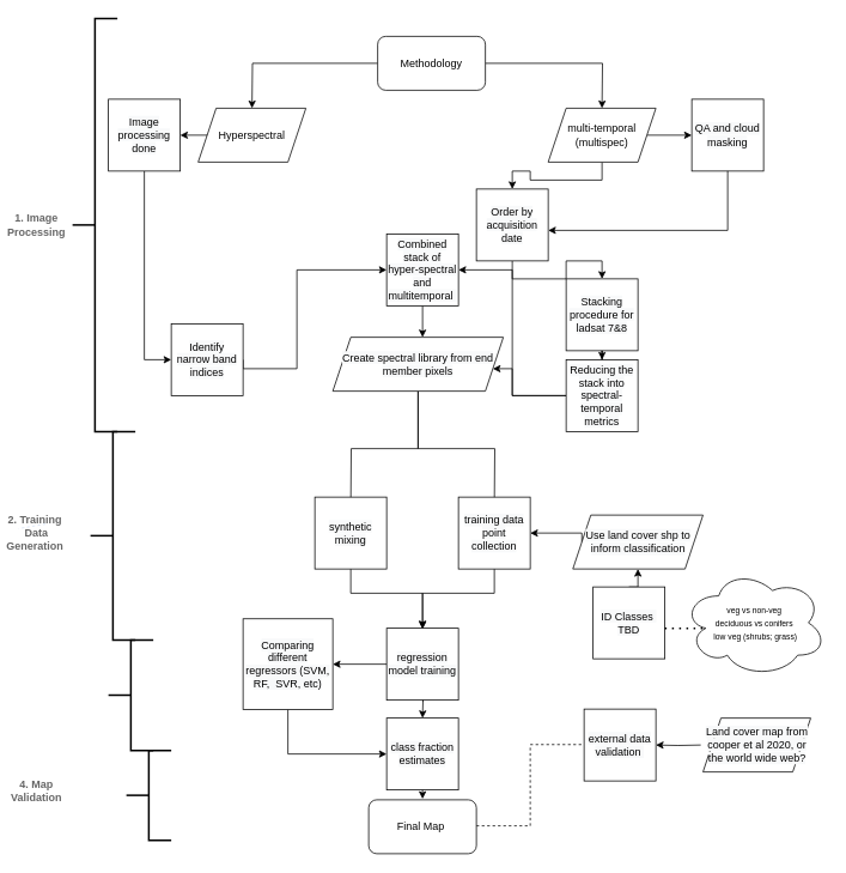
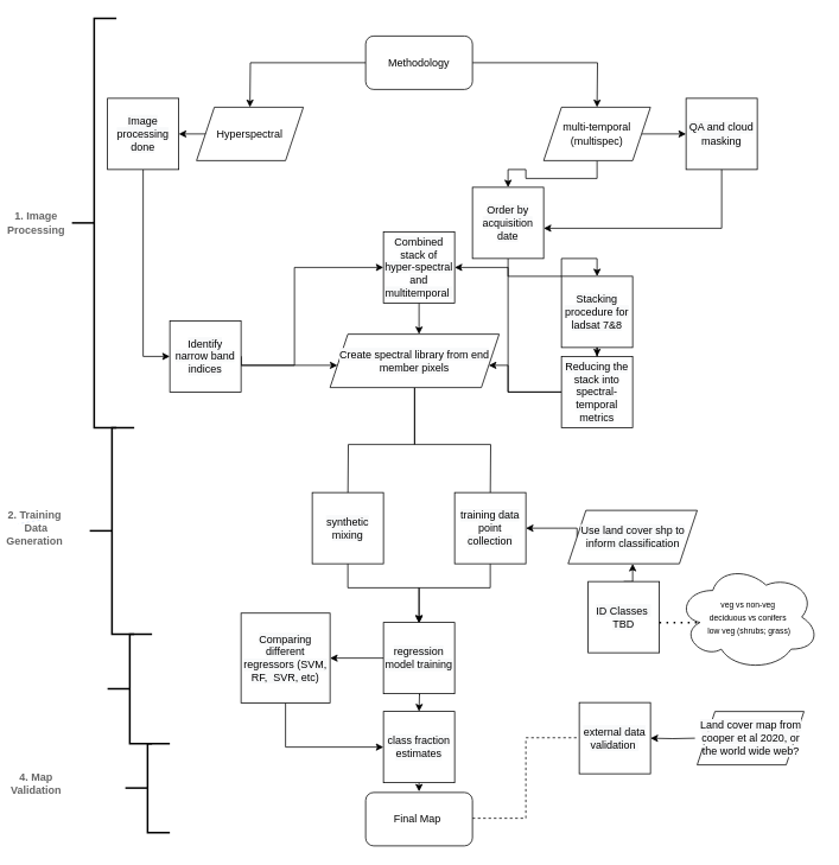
  <mxCell id="0" />
  <mxCell id="1" parent="0" />
  <mxCell id="2" value="" style="edgeStyle=orthogonalEdgeStyle;rounded=0;orthogonalLoop=1;jettySize=auto;html=1;" edge="1" parent="1" source="4"><mxGeometry relative="1" as="geometry"><mxPoint x="670" y="120" as="targetPoint" /></mxGeometry></mxCell>
  <mxCell id="3" style="edgeStyle=orthogonalEdgeStyle;rounded=0;orthogonalLoop=1;jettySize=auto;html=1;entryX=0.5;entryY=0;entryDx=0;entryDy=0;" edge="1" parent="1" source="4"><mxGeometry relative="1" as="geometry"><mxPoint x="280" y="120" as="targetPoint" /></mxGeometry></mxCell>
- <mxCell id="4" value="Methodology" style="rounded=1;whiteSpace=wrap;html=1;" vertex="1" parent="1"><mxGeometry x="420" y="40" width="120" height="60" as="geometry" /></mxCell>
+ <mxCell id="4" value="Methodology" style="rounded=1;whiteSpace=wrap;html=1;" vertex="1" parent="1"><mxGeometry x="410" y="40" width="120" height="60" as="geometry" /></mxCell>
  <mxCell id="5" style="edgeStyle=orthogonalEdgeStyle;rounded=0;orthogonalLoop=1;jettySize=auto;html=1;exitX=0;exitY=0.5;exitDx=0;exitDy=0;" edge="1" parent="1"><mxGeometry relative="1" as="geometry"><mxPoint x="232" y="150" as="sourcePoint" /><mxPoint x="200" y="150" as="targetPoint" /></mxGeometry></mxCell>
  <mxCell id="6" value="" style="edgeStyle=orthogonalEdgeStyle;rounded=0;orthogonalLoop=1;jettySize=auto;html=1;" edge="1" parent="1"><mxGeometry relative="1" as="geometry"><mxPoint x="670" y="360" as="sourcePoint" /><mxPoint x="670" y="380" as="targetPoint" /></mxGeometry></mxCell>
  <mxCell id="7" value="" style="edgeStyle=orthogonalEdgeStyle;rounded=0;orthogonalLoop=1;jettySize=auto;html=1;exitX=0.5;exitY=1;exitDx=0;exitDy=0;" edge="1" parent="1" target="23"><mxGeometry relative="1" as="geometry"><mxPoint x="730.6" y="255.58" as="targetPoint" /><mxPoint x="830" y="180" as="sourcePoint" /><Array as="points"><mxPoint x="810" y="180" /><mxPoint x="810" y="256" /></Array></mxGeometry></mxCell>
  <mxCell id="8" style="edgeStyle=orthogonalEdgeStyle;rounded=0;orthogonalLoop=1;jettySize=auto;html=1;exitX=0.5;exitY=1;exitDx=0;exitDy=0;" edge="1" parent="1"><mxGeometry relative="1" as="geometry"><mxPoint x="470.003" y="759" as="sourcePoint" /><mxPoint x="470.003" y="799" as="targetPoint" /></mxGeometry></mxCell>
  <mxCell id="9" style="edgeStyle=orthogonalEdgeStyle;rounded=0;orthogonalLoop=1;jettySize=auto;html=1;exitX=0.5;exitY=1;exitDx=0;exitDy=0;" edge="1" parent="1"><mxGeometry relative="1" as="geometry"><mxPoint x="470" y="859" as="sourcePoint" /><mxPoint x="470" y="889" as="targetPoint" /></mxGeometry></mxCell>
  <mxCell id="10" style="edgeStyle=orthogonalEdgeStyle;rounded=0;orthogonalLoop=1;jettySize=auto;html=1;exitX=0;exitY=0.5;exitDx=0;exitDy=0;entryX=1;entryY=0.5;entryDx=0;entryDy=0;" edge="1" parent="1" target="52"><mxGeometry relative="1" as="geometry"><mxPoint x="780" y="829" as="sourcePoint" /><mxPoint x="770" y="829" as="targetPoint" /></mxGeometry></mxCell>
  <mxCell id="11" value="" style="endArrow=none;dashed=1;html=1;" edge="1" parent="1"><mxGeometry width="50" height="50" relative="1" as="geometry"><mxPoint x="590" y="828.5" as="sourcePoint" /><mxPoint x="650" y="828.5" as="targetPoint" /></mxGeometry></mxCell>
  <mxCell id="12" value="" style="endArrow=none;dashed=1;html=1;" edge="1" parent="1"><mxGeometry width="50" height="50" relative="1" as="geometry"><mxPoint x="590" y="919" as="sourcePoint" /><mxPoint x="590" y="829" as="targetPoint" /></mxGeometry></mxCell>
  <mxCell id="13" value="" style="endArrow=none;dashed=1;html=1;" edge="1" parent="1"><mxGeometry width="50" height="50" relative="1" as="geometry"><mxPoint x="530" y="919" as="sourcePoint" /><mxPoint x="590" y="919" as="targetPoint" /></mxGeometry></mxCell>
  <mxCell id="14" value="&lt;font style=&quot;font-size: 9px&quot;&gt;veg vs non-veg&lt;br&gt;deciduous vs conifers&lt;br&gt;&amp;nbsp;low veg (shrubs; grass)&lt;/font&gt;" style="ellipse;shape=cloud;whiteSpace=wrap;html=1;rounded=1;" vertex="1" parent="1"><mxGeometry x="760" y="633" width="160" height="120" as="geometry" /></mxCell>
  <mxCell id="15" value="Hyperspectral" style="shape=parallelogram;perimeter=parallelogramPerimeter;whiteSpace=wrap;html=1;fixedSize=1;" vertex="1" parent="1"><mxGeometry x="220" y="120" width="120" height="60" as="geometry" /></mxCell>
  <mxCell id="16" style="edgeStyle=orthogonalEdgeStyle;rounded=0;orthogonalLoop=1;jettySize=auto;html=1;exitX=0.5;exitY=1;exitDx=0;exitDy=0;entryX=0;entryY=0.5;entryDx=0;entryDy=0;" edge="1" parent="1" source="17" target="36"><mxGeometry relative="1" as="geometry" /></mxCell>
  <mxCell id="17" value="&lt;span style=&quot;color: rgb(0 , 0 , 0) ; font-family: &amp;#34;helvetica&amp;#34; ; font-size: 12px ; font-style: normal ; font-weight: normal ; letter-spacing: normal ; text-align: center ; text-indent: 0px ; text-transform: none ; word-spacing: 0px ; background-color: rgb(248 , 249 , 250) ; text-decoration: none ; display: inline ; float: none&quot;&gt;Image processing done&lt;/span&gt;" style="whiteSpace=wrap;html=1;aspect=fixed;" vertex="1" parent="1"><mxGeometry x="120" y="110" width="80" height="80" as="geometry" /></mxCell>
  <mxCell id="18" style="edgeStyle=orthogonalEdgeStyle;rounded=0;orthogonalLoop=1;jettySize=auto;html=1;exitX=1;exitY=0.5;exitDx=0;exitDy=0;" edge="1" parent="1" source="20" target="21"><mxGeometry relative="1" as="geometry" /></mxCell>
  <mxCell id="19" style="edgeStyle=orthogonalEdgeStyle;rounded=0;orthogonalLoop=1;jettySize=auto;html=1;exitX=0.5;exitY=1;exitDx=0;exitDy=0;" edge="1" parent="1" source="20" target="23"><mxGeometry relative="1" as="geometry" /></mxCell>
  <mxCell id="20" value="&lt;span&gt;multi-temporal&lt;/span&gt;&lt;br&gt;&lt;span&gt;(multispec)&lt;/span&gt;" style="shape=parallelogram;perimeter=parallelogramPerimeter;whiteSpace=wrap;html=1;fixedSize=1;" vertex="1" parent="1"><mxGeometry x="610" y="120" width="120" height="60" as="geometry" /></mxCell>
  <mxCell id="21" value="&lt;span style=&quot;color: rgb(0, 0, 0); font-family: helvetica; font-size: 12px; font-style: normal; font-weight: normal; letter-spacing: normal; text-align: center; text-indent: 0px; text-transform: none; word-spacing: 0px; background-color: rgb(248, 249, 250); text-decoration: none; display: inline; float: none;&quot;&gt;QA and cloud masking&lt;/span&gt;" style="whiteSpace=wrap;html=1;aspect=fixed;" vertex="1" parent="1"><mxGeometry x="770" y="110" width="80" height="80" as="geometry" /></mxCell>
  <mxCell id="22" style="edgeStyle=orthogonalEdgeStyle;rounded=0;orthogonalLoop=1;jettySize=auto;html=1;exitX=0.5;exitY=1;exitDx=0;exitDy=0;" edge="1" parent="1" source="23" target="25"><mxGeometry relative="1" as="geometry" /></mxCell>
  <mxCell id="23" value="&lt;span style=&quot;color: rgb(0, 0, 0); font-family: helvetica; font-size: 12px; font-style: normal; font-weight: normal; letter-spacing: normal; text-align: center; text-indent: 0px; text-transform: none; word-spacing: 0px; background-color: rgb(248, 249, 250); text-decoration: none; display: inline; float: none;&quot;&gt;Order by acquisition date&lt;/span&gt;" style="whiteSpace=wrap;html=1;aspect=fixed;" vertex="1" parent="1"><mxGeometry x="530" y="210" width="80" height="80" as="geometry" /></mxCell>
  <mxCell id="24" style="edgeStyle=orthogonalEdgeStyle;rounded=0;orthogonalLoop=1;jettySize=auto;html=1;exitX=0.5;exitY=1;exitDx=0;exitDy=0;" edge="1" parent="1" source="25" target="28"><mxGeometry relative="1" as="geometry" /></mxCell>
  <mxCell id="25" value="&lt;span style=&quot;color: rgb(0, 0, 0); font-family: helvetica; font-size: 12px; font-style: normal; font-weight: normal; letter-spacing: normal; text-align: center; text-indent: 0px; text-transform: none; word-spacing: 0px; background-color: rgb(248, 249, 250); text-decoration: none; display: inline; float: none;&quot;&gt;Stacking procedure for ladsat 7&amp;amp;8&lt;/span&gt;" style="whiteSpace=wrap;html=1;aspect=fixed;" vertex="1" parent="1"><mxGeometry x="630" y="310" width="80" height="80" as="geometry" /></mxCell>
  <mxCell id="26" style="edgeStyle=orthogonalEdgeStyle;rounded=0;orthogonalLoop=1;jettySize=auto;html=1;exitX=0;exitY=0.5;exitDx=0;exitDy=0;entryX=1;entryY=0.5;entryDx=0;entryDy=0;" edge="1" parent="1" source="28" target="30"><mxGeometry relative="1" as="geometry" /></mxCell>
  <mxCell id="27" style="edgeStyle=orthogonalEdgeStyle;rounded=0;orthogonalLoop=1;jettySize=auto;html=1;exitX=0;exitY=0.5;exitDx=0;exitDy=0;" edge="1" parent="1" source="28" target="33"><mxGeometry relative="1" as="geometry"><Array as="points"><mxPoint x="570" y="440" /><mxPoint x="570" y="410" /></Array></mxGeometry></mxCell>
  <mxCell id="28" value="&lt;span style=&quot;color: rgb(0, 0, 0); font-family: helvetica; font-size: 12px; font-style: normal; font-weight: normal; letter-spacing: normal; text-align: center; text-indent: 0px; text-transform: none; word-spacing: 0px; background-color: rgb(248, 249, 250); text-decoration: none; display: inline; float: none;&quot;&gt;Reducing the stack into spectral-temporal metrics&lt;/span&gt;" style="whiteSpace=wrap;html=1;aspect=fixed;" vertex="1" parent="1"><mxGeometry x="630" y="400" width="80" height="80" as="geometry" /></mxCell>
  <mxCell id="29" style="edgeStyle=orthogonalEdgeStyle;rounded=0;orthogonalLoop=1;jettySize=auto;html=1;exitX=0.5;exitY=1;exitDx=0;exitDy=0;" edge="1" parent="1" source="30" target="33"><mxGeometry relative="1" as="geometry"><Array as="points"><mxPoint x="470" y="370" /><mxPoint x="470" y="370" /></Array></mxGeometry></mxCell>
  <mxCell id="30" value="&lt;span style=&quot;color: rgb(0, 0, 0); font-family: helvetica; font-size: 12px; font-style: normal; font-weight: normal; letter-spacing: normal; text-align: center; text-indent: 0px; text-transform: none; word-spacing: 0px; background-color: rgb(248, 249, 250); text-decoration: none; display: inline; float: none;&quot;&gt;Combined stack of hyper-spectral and multitemporal&amp;nbsp;&lt;/span&gt;" style="whiteSpace=wrap;html=1;aspect=fixed;" vertex="1" parent="1"><mxGeometry x="430" y="260" width="80" height="80" as="geometry" /></mxCell>
  <mxCell id="31" style="edgeStyle=orthogonalEdgeStyle;rounded=0;orthogonalLoop=1;jettySize=auto;html=1;exitX=0.5;exitY=1;exitDx=0;exitDy=0;" edge="1" parent="1" source="33"><mxGeometry relative="1" as="geometry"><mxPoint x="390" y="563" as="targetPoint" /></mxGeometry></mxCell>
  <mxCell id="32" style="edgeStyle=orthogonalEdgeStyle;rounded=0;orthogonalLoop=1;jettySize=auto;html=1;exitX=0.5;exitY=1;exitDx=0;exitDy=0;" edge="1" parent="1" source="33"><mxGeometry relative="1" as="geometry"><mxPoint x="550" y="563" as="targetPoint" /></mxGeometry></mxCell>
  <mxCell id="33" value="&lt;span style=&quot;color: rgb(0 , 0 , 0) ; font-family: &amp;#34;helvetica&amp;#34; ; font-size: 12px ; font-style: normal ; font-weight: normal ; letter-spacing: normal ; text-align: center ; text-indent: 0px ; text-transform: none ; word-spacing: 0px ; background-color: rgb(248 , 249 , 250) ; text-decoration: none ; display: inline ; float: none&quot;&gt;Create spectral library from end member pixels&lt;/span&gt;" style="shape=parallelogram;perimeter=parallelogramPerimeter;whiteSpace=wrap;html=1;fixedSize=1;" vertex="1" parent="1"><mxGeometry x="370" y="375" width="190" height="60" as="geometry" /></mxCell>
  <mxCell id="34" style="edgeStyle=orthogonalEdgeStyle;rounded=0;orthogonalLoop=1;jettySize=auto;html=1;exitX=1;exitY=0.5;exitDx=0;exitDy=0;entryX=0;entryY=0.5;entryDx=0;entryDy=0;" edge="1" parent="1" source="36" target="30"><mxGeometry relative="1" as="geometry"><Array as="points"><mxPoint x="270" y="410" /><mxPoint x="330" y="410" /><mxPoint x="330" y="300" /></Array></mxGeometry></mxCell>
+ <mxCell id="35" style="edgeStyle=orthogonalEdgeStyle;rounded=0;orthogonalLoop=1;jettySize=auto;html=1;exitX=1;exitY=0.5;exitDx=0;exitDy=0;" edge="1" parent="1" source="36" target="33"><mxGeometry relative="1" as="geometry"><Array as="points"><mxPoint x="270" y="410" /></Array></mxGeometry></mxCell>
  <mxCell id="36" value="&lt;span style=&quot;color: rgb(0, 0, 0); font-family: helvetica; font-size: 12px; font-style: normal; font-weight: normal; letter-spacing: normal; text-align: center; text-indent: 0px; text-transform: none; word-spacing: 0px; background-color: rgb(248, 249, 250); text-decoration: none; display: inline; float: none;&quot;&gt;Identify narrow band indices&lt;/span&gt;" style="whiteSpace=wrap;html=1;aspect=fixed;" vertex="1" parent="1"><mxGeometry x="190" y="360" width="80" height="80" as="geometry" /></mxCell>
  <mxCell id="37" style="edgeStyle=orthogonalEdgeStyle;rounded=0;orthogonalLoop=1;jettySize=auto;html=1;exitX=0.5;exitY=1;exitDx=0;exitDy=0;" edge="1" parent="1" source="38"><mxGeometry relative="1" as="geometry"><mxPoint x="470" y="699" as="targetPoint" /><Array as="points"><mxPoint x="390" y="660" /><mxPoint x="470" y="660" /></Array></mxGeometry></mxCell>
  <mxCell id="38" value="&lt;span style=&quot;color: rgb(0, 0, 0); font-family: helvetica; font-size: 12px; font-style: normal; font-weight: normal; letter-spacing: normal; text-align: center; text-indent: 0px; text-transform: none; word-spacing: 0px; background-color: rgb(248, 249, 250); text-decoration: none; display: inline; float: none;&quot;&gt;synthetic mixing&lt;/span&gt;" style="whiteSpace=wrap;html=1;aspect=fixed;" vertex="1" parent="1"><mxGeometry x="350" y="553" width="80" height="80" as="geometry" /></mxCell>
  <mxCell id="39" style="edgeStyle=orthogonalEdgeStyle;rounded=0;orthogonalLoop=1;jettySize=auto;html=1;exitX=0.5;exitY=1;exitDx=0;exitDy=0;" edge="1" parent="1" source="40"><mxGeometry relative="1" as="geometry"><mxPoint x="470" y="700" as="targetPoint" /><Array as="points"><mxPoint x="550" y="660" /><mxPoint x="470" y="660" /></Array></mxGeometry></mxCell>
  <mxCell id="40" value="&lt;span style=&quot;color: rgb(0, 0, 0); font-family: helvetica; font-size: 12px; font-style: normal; font-weight: normal; letter-spacing: normal; text-align: center; text-indent: 0px; text-transform: none; word-spacing: 0px; background-color: rgb(248, 249, 250); text-decoration: none; display: inline; float: none;&quot;&gt;training data point collection&lt;/span&gt;" style="whiteSpace=wrap;html=1;aspect=fixed;" vertex="1" parent="1"><mxGeometry x="510" y="553" width="80" height="80" as="geometry" /></mxCell>
  <mxCell id="41" style="edgeStyle=orthogonalEdgeStyle;rounded=0;orthogonalLoop=1;jettySize=auto;html=1;exitX=0;exitY=0.5;exitDx=0;exitDy=0;entryX=1;entryY=0.5;entryDx=0;entryDy=0;" edge="1" parent="1" source="42" target="40"><mxGeometry relative="1" as="geometry"><Array as="points"><mxPoint x="648" y="593" /></Array></mxGeometry></mxCell>
  <mxCell id="42" value="&lt;span style=&quot;color: rgb(0, 0, 0); font-family: helvetica; font-size: 12px; font-style: normal; font-weight: normal; letter-spacing: normal; text-align: center; text-indent: 0px; text-transform: none; word-spacing: 0px; background-color: rgb(248, 249, 250); text-decoration: none; display: inline; float: none;&quot;&gt;Use land cover shp to inform classification&lt;/span&gt;" style="shape=parallelogram;perimeter=parallelogramPerimeter;whiteSpace=wrap;html=1;fixedSize=1;" vertex="1" parent="1"><mxGeometry x="637.5" y="573" width="145" height="60" as="geometry" /></mxCell>
  <mxCell id="43" style="edgeStyle=orthogonalEdgeStyle;rounded=0;orthogonalLoop=1;jettySize=auto;html=1;exitX=0.5;exitY=0;exitDx=0;exitDy=0;entryX=0.5;entryY=1;entryDx=0;entryDy=0;" edge="1" parent="1" source="44" target="42"><mxGeometry relative="1" as="geometry" /></mxCell>
  <mxCell id="44" value="&lt;span style=&quot;color: rgb(0 , 0 , 0) ; font-family: &amp;#34;helvetica&amp;#34; ; font-size: 12px ; font-style: normal ; font-weight: normal ; letter-spacing: normal ; text-align: center ; text-indent: 0px ; text-transform: none ; word-spacing: 0px ; background-color: rgb(248 , 249 , 250) ; text-decoration: none ; display: inline ; float: none&quot;&gt;ID Classes&amp;nbsp;&lt;br&gt;TBD&lt;br&gt;&lt;/span&gt;" style="whiteSpace=wrap;html=1;aspect=fixed;" vertex="1" parent="1"><mxGeometry x="660" y="653" width="80" height="80" as="geometry" /></mxCell>
  <mxCell id="45" value="" style="endArrow=none;dashed=1;html=1;dashPattern=1 3;strokeWidth=2;entryX=0.16;entryY=0.55;entryDx=0;entryDy=0;entryPerimeter=0;" edge="1" parent="1" target="14"><mxGeometry width="50" height="50" relative="1" as="geometry"><mxPoint x="740" y="699" as="sourcePoint" /><mxPoint x="790" y="649" as="targetPoint" /></mxGeometry></mxCell>
  <mxCell id="46" style="edgeStyle=orthogonalEdgeStyle;rounded=0;orthogonalLoop=1;jettySize=auto;html=1;exitX=0;exitY=0.5;exitDx=0;exitDy=0;entryX=1;entryY=0.5;entryDx=0;entryDy=0;" edge="1" parent="1" source="47" target="49"><mxGeometry relative="1" as="geometry" /></mxCell>
  <mxCell id="47" value="&lt;span style=&quot;color: rgb(0, 0, 0); font-family: helvetica; font-size: 12px; font-style: normal; font-weight: normal; letter-spacing: normal; text-align: center; text-indent: 0px; text-transform: none; word-spacing: 0px; background-color: rgb(248, 249, 250); text-decoration: none; display: inline; float: none;&quot;&gt;regression model training&lt;/span&gt;" style="whiteSpace=wrap;html=1;aspect=fixed;" vertex="1" parent="1"><mxGeometry x="430" y="699" width="80" height="80" as="geometry" /></mxCell>
  <mxCell id="48" style="edgeStyle=orthogonalEdgeStyle;rounded=0;orthogonalLoop=1;jettySize=auto;html=1;exitX=0.5;exitY=1;exitDx=0;exitDy=0;entryX=0;entryY=0.5;entryDx=0;entryDy=0;" edge="1" parent="1" source="49" target="50"><mxGeometry relative="1" as="geometry" /></mxCell>
  <mxCell id="49" value="&lt;span style=&quot;color: rgb(0, 0, 0); font-family: helvetica; font-size: 12px; font-style: normal; font-weight: normal; letter-spacing: normal; text-align: center; text-indent: 0px; text-transform: none; word-spacing: 0px; background-color: rgb(248, 249, 250); text-decoration: none; display: inline; float: none;&quot;&gt;Comparing different regressors (SVM, RF, &amp;nbsp;SVR, etc)&lt;/span&gt;" style="whiteSpace=wrap;html=1;rounded=0;" vertex="1" parent="1"><mxGeometry x="270" y="688.5" width="100" height="101" as="geometry" /></mxCell>
  <mxCell id="50" value="&lt;span style=&quot;color: rgb(0, 0, 0); font-family: helvetica; font-size: 12px; font-style: normal; font-weight: normal; letter-spacing: normal; text-align: center; text-indent: 0px; text-transform: none; word-spacing: 0px; background-color: rgb(248, 249, 250); text-decoration: none; display: inline; float: none;&quot;&gt;class fraction estimates&lt;/span&gt;" style="whiteSpace=wrap;html=1;aspect=fixed;" vertex="1" parent="1"><mxGeometry x="430" y="799" width="80" height="80" as="geometry" /></mxCell>
  <mxCell id="51" value="&lt;font face=&quot;helvetica&quot;&gt;Final Map&amp;nbsp;&lt;/font&gt;" style="rounded=1;whiteSpace=wrap;html=1;" vertex="1" parent="1"><mxGeometry x="410" y="890" width="120" height="60" as="geometry" /></mxCell>
  <mxCell id="52" value="&lt;span style=&quot;color: rgb(0, 0, 0); font-family: helvetica; font-size: 12px; font-style: normal; font-weight: normal; letter-spacing: normal; text-align: center; text-indent: 0px; text-transform: none; word-spacing: 0px; background-color: rgb(248, 249, 250); text-decoration: none; display: inline; float: none;&quot;&gt;external data validation&amp;nbsp;&lt;/span&gt;" style="whiteSpace=wrap;html=1;aspect=fixed;" vertex="1" parent="1"><mxGeometry x="650" y="789" width="80" height="80" as="geometry" /></mxCell>
  <mxCell id="53" value="&lt;span style=&quot;color: rgb(0, 0, 0); font-family: helvetica; font-size: 12px; font-style: normal; font-weight: normal; letter-spacing: normal; text-align: center; text-indent: 0px; text-transform: none; word-spacing: 0px; background-color: rgb(248, 249, 250); text-decoration: none; display: inline; float: none;&quot;&gt;Land cover map from cooper et al 2020, or the world wide web?&lt;/span&gt;" style="shape=parallelogram;perimeter=parallelogramPerimeter;whiteSpace=wrap;html=1;fixedSize=1;" vertex="1" parent="1"><mxGeometry x="782.5" y="799" width="120" height="60" as="geometry" /></mxCell>
  <mxCell id="54" style="edgeStyle=none;orthogonalLoop=1;jettySize=auto;html=1;exitX=0.5;exitY=1;exitDx=0;exitDy=0;exitPerimeter=0;dashed=1;endArrow=none;" edge="1" parent="1"><mxGeometry relative="1" as="geometry"><mxPoint x="125" y="500" as="sourcePoint" /><mxPoint x="125" y="500" as="targetPoint" /></mxGeometry></mxCell>
  <mxCell id="55" value="" style="strokeWidth=2;html=1;shape=mxgraph.flowchart.annotation_2;align=left;labelPosition=right;pointerEvents=1;" vertex="1" parent="1"><mxGeometry x="80" y="20" width="50" height="460" as="geometry" /></mxCell>
  <mxCell id="56" value="" style="strokeWidth=2;html=1;shape=mxgraph.flowchart.annotation_2;align=left;labelPosition=right;pointerEvents=1;fillColor=#D4E1F5;" vertex="1" parent="1"><mxGeometry x="100" y="480" width="50" height="232" as="geometry" /></mxCell>
  <mxCell id="57" value="" style="strokeWidth=2;html=1;shape=mxgraph.flowchart.annotation_2;align=left;labelPosition=right;pointerEvents=1;fillColor=#D4E1F5;" vertex="1" parent="1"><mxGeometry x="120" y="712" width="50" height="123" as="geometry" /></mxCell>
  <mxCell id="58" value="&lt;font color=&quot;#666666&quot;&gt;&lt;b&gt;2. Training&amp;nbsp;&lt;br&gt;Data&lt;br&gt;Generation&amp;nbsp;&lt;/b&gt;&lt;/font&gt;" style="text;html=1;strokeColor=none;fillColor=none;align=center;verticalAlign=middle;whiteSpace=wrap;rounded=0;" vertex="1" parent="1"><mxGeometry x="20" y="583" width="40" height="20" as="geometry" /></mxCell>
  <mxCell id="59" value="&lt;font color=&quot;#666666&quot;&gt;&lt;span&gt;&lt;b&gt;1. Image Processing&lt;/b&gt;&lt;/span&gt;&lt;/font&gt;" style="text;html=1;strokeColor=none;fillColor=none;align=center;verticalAlign=middle;whiteSpace=wrap;rounded=0;" vertex="1" parent="1"><mxGeometry x="20" y="240" width="40" height="20" as="geometry" /></mxCell>
  <mxCell id="60" value="" style="strokeWidth=2;html=1;shape=mxgraph.flowchart.annotation_2;align=left;labelPosition=right;pointerEvents=1;fillColor=#D4E1F5;" vertex="1" parent="1"><mxGeometry x="140" y="835" width="50" height="100" as="geometry" /></mxCell>
  <mxCell id="61" value="&lt;font color=&quot;#666666&quot;&gt;&lt;span&gt;&lt;b&gt;4. Map Validation&lt;br&gt;&lt;/b&gt;&lt;/span&gt;&lt;/font&gt;" style="text;html=1;strokeColor=none;fillColor=none;align=center;verticalAlign=middle;whiteSpace=wrap;rounded=0;" vertex="1" parent="1"><mxGeometry x="20" y="870" width="40" height="20" as="geometry" /></mxCell>
  <mxCell id="62" style="edgeStyle=none;orthogonalLoop=1;jettySize=auto;html=1;exitX=0.75;exitY=0;exitDx=0;exitDy=0;entryX=0;entryY=0.25;entryDx=0;entryDy=0;dashed=1;endArrow=none;strokeColor=#D4E1F5;" edge="1" parent="1" source="58" target="58"><mxGeometry relative="1" as="geometry" /></mxCell>
